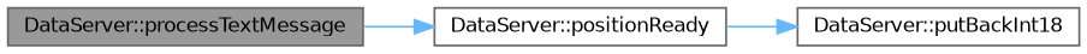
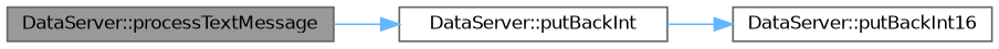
  digraph {
    rankdir=LR
    node [color=grey40 fillcolor=white fontname=Helvetica fontsize=10 shape=box style=filled]
    edge [color=steelblue1 fontname=Helvetica fontsize=10 labelfontname=Helvetica labelfontsize=10 style=solid]
    n1 [color=gray40 fillcolor=grey60 fontcolor=black height=0.2 label="DataServer::processTextMessage" width=0.4]
-   n2 [height=0.2 label="DataServer::positionReady" width=0.4]
-   n3 [height=0.2 label="DataServer::putBackInt18" width=0.4]
+   n2 [height=0.2 label="DataServer::putBackInt" width=0.4]
+   n3 [height=0.2 label="DataServer::putBackInt16" width=0.4]
    n1 -> n2
    n2 -> n3
  }
